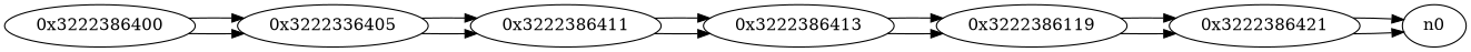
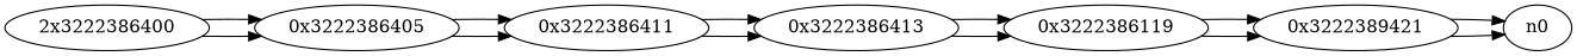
  digraph {
    rankdir=LR
-   n1 [label="0x3222386400"]
-   n2 [label="0x3222336405"]
+   n1 [label="2x3222386400"]
+   n2 [label="0x3222386405"]
    n3 [label="0x3222386411"]
    n4 [label="0x3222386413"]
    n5 [label="0x3222386119"]
-   n6 [label="0x3222386421"]
+   n6 [label="0x3222389421"]
    n0
    n1 -> n2
    n1 -> n2
    n2 -> n3
    n2 -> n3
    n3 -> n4
    n3 -> n4
    n4 -> n5
    n4 -> n5
    n5 -> n6
    n5 -> n6
    n6 -> n0
    n6 -> n0
  }
